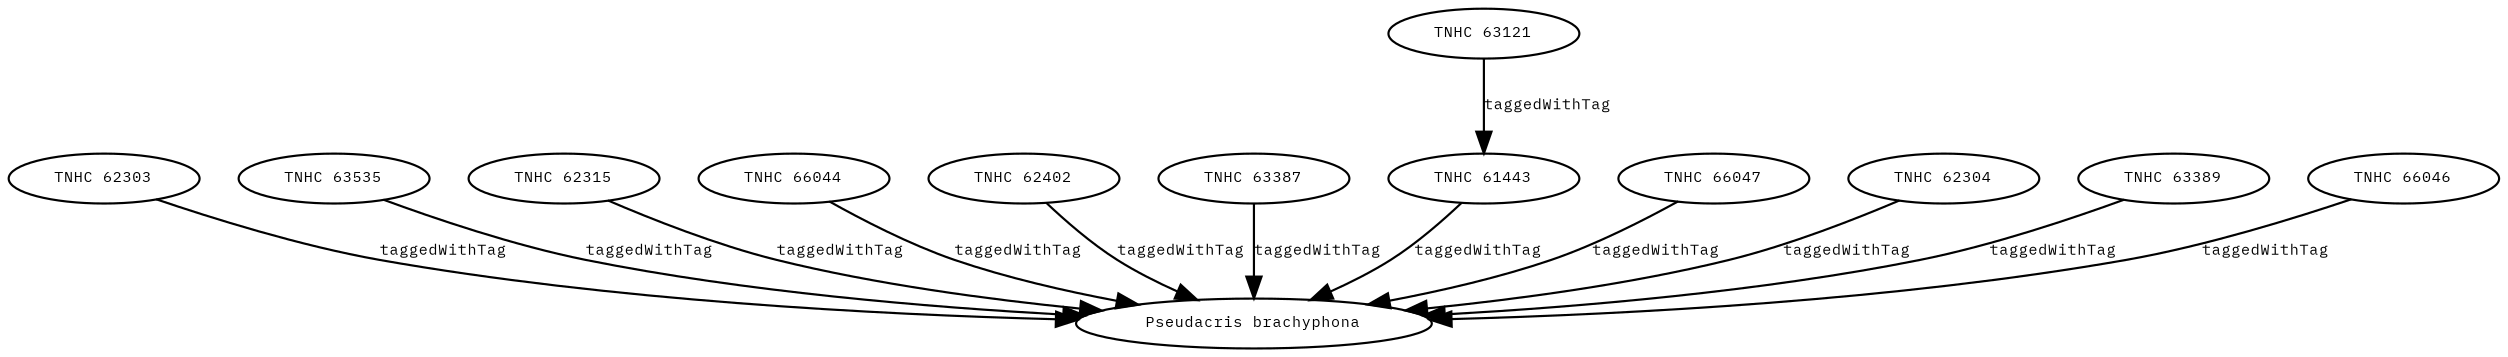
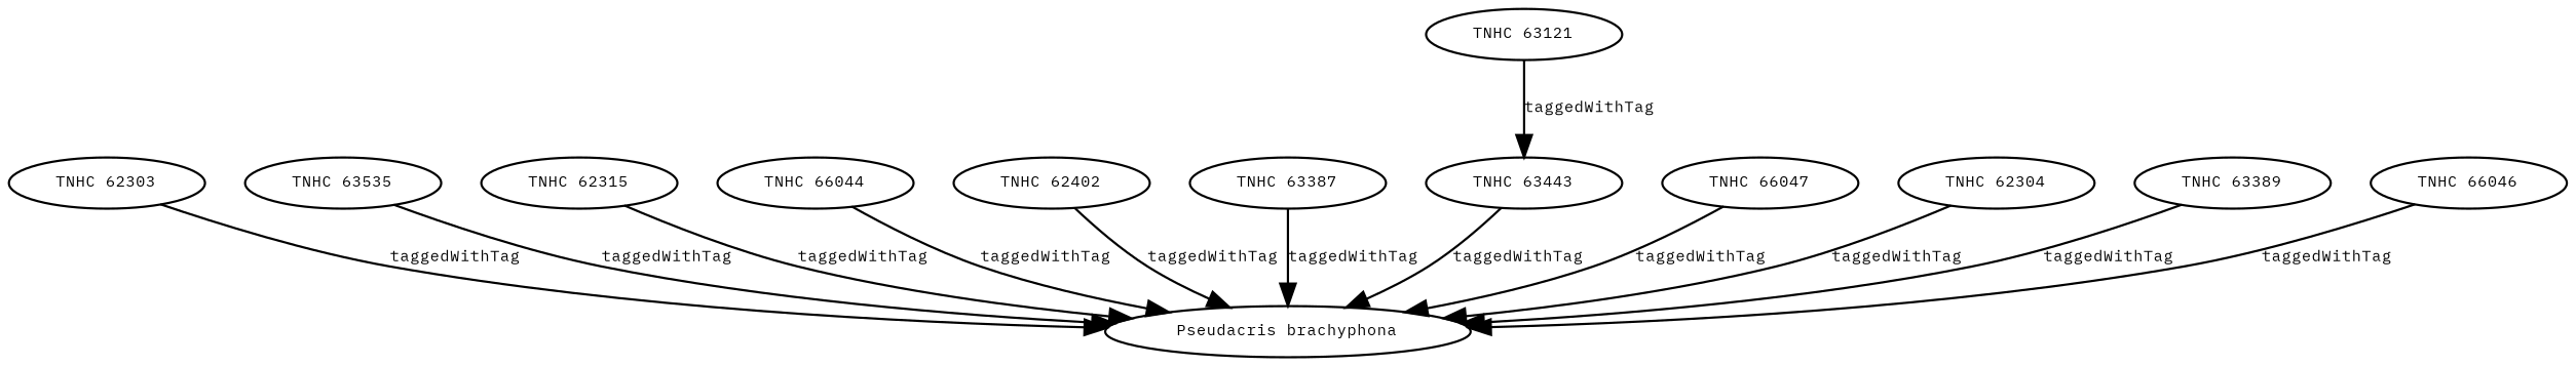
  digraph {
    fontname="IBM Plex Mono"
    node [fontname="IBM Plex Mono" fontsize=7]
    edge [fontname="IBM Plex Mono" fontsize=7]
    n1 [height=0.27433100247 label="Pseudacris brachyphona" width=0.27433100247]
    n2 [height=0.27433100247 label="TNHC 62303" width=0.27433100247]
    n3 [height=0.27433100247 label="TNHC 63535" width=0.27433100247]
    n4 [height=0.27433100247 label="TNHC 62315" width=0.27433100247]
    n5 [height=0.27433100247 label="TNHC 66044" width=0.27433100247]
    n6 [height=0.27433100247 label="TNHC 62402" width=0.27433100247]
    n7 [height=0.27433100247 label="TNHC 63387" width=0.27433100247]
-   n8 [height=0.27433100247 label="TNHC 61443" width=0.27433100247]
+   n8 [height=0.27433100247 label="TNHC 63443" width=0.27433100247]
    n9 [height=0.27433100247 label="TNHC 66047" width=0.27433100247]
    n10 [height=0.27433100247 label="TNHC 62304" width=0.27433100247]
    n11 [height=0.27433100247 label="TNHC 63389" width=0.27433100247]
    n12 [height=0.27433100247 label="TNHC 63121" width=0.27433100247]
    n13 [height=0.27433100247 label="TNHC 66046" width=0.27433100247]
    n2 -> n1 [label=taggedWithTag]
    n3 -> n1 [label=taggedWithTag]
    n4 -> n1 [label=taggedWithTag]
    n5 -> n1 [label=taggedWithTag]
    n6 -> n1 [label=taggedWithTag]
    n7 -> n1 [label=taggedWithTag]
    n8 -> n1 [label=taggedWithTag]
    n9 -> n1 [label=taggedWithTag]
    n10 -> n1 [label=taggedWithTag]
    n11 -> n1 [label=taggedWithTag]
    n12 -> n8 [label=taggedWithTag]
    n13 -> n1 [label=taggedWithTag]
  }
